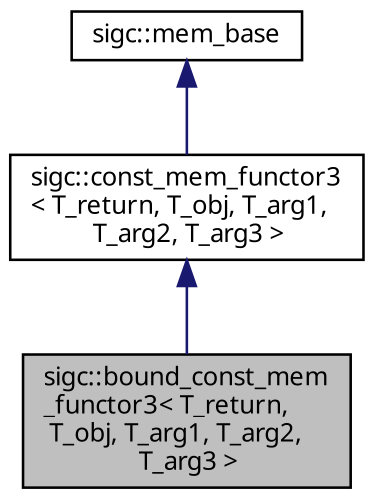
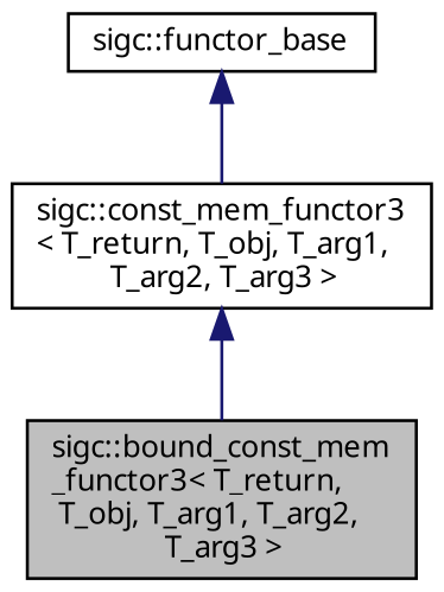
  digraph {
    node [color=black fillcolor=white fontname=Sans fontsize=10 shape=record style=filled]
    edge [color=midnightblue dir=back fontname=Sans fontsize=10 labelfontname=Sans labelfontsize=10 style=solid]
    n1 [fillcolor=grey75 fontcolor=black height=0.2 label="sigc::bound_const_mem\l_functor3\< T_return,\l T_obj, T_arg1, T_arg2,\l T_arg3 \>" width=0.4]
    n2 [height=0.2 label="sigc::const_mem_functor3\l\< T_return, T_obj, T_arg1,\l T_arg2, T_arg3 \>" width=0.4]
-   n3 [height=0.2 label="sigc::mem_base" width=0.4]
+   n3 [height=0.2 label="sigc::functor_base" width=0.4]
    n2 -> n1
    n3 -> n2
  }
